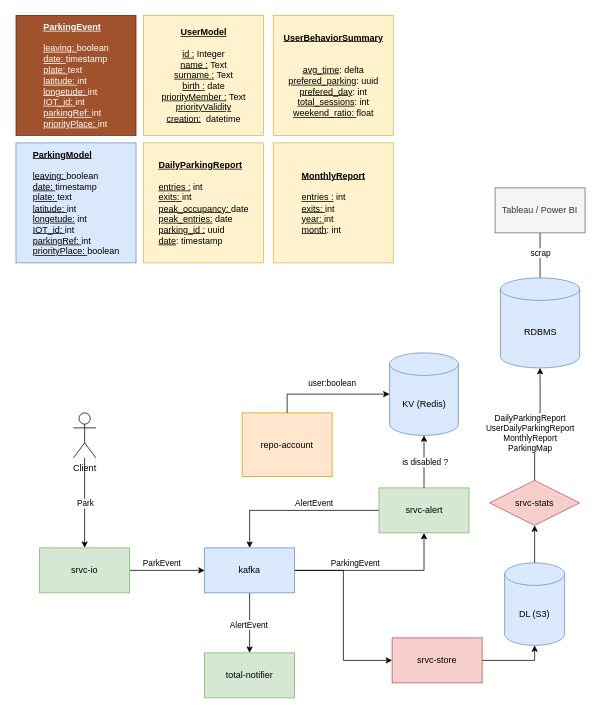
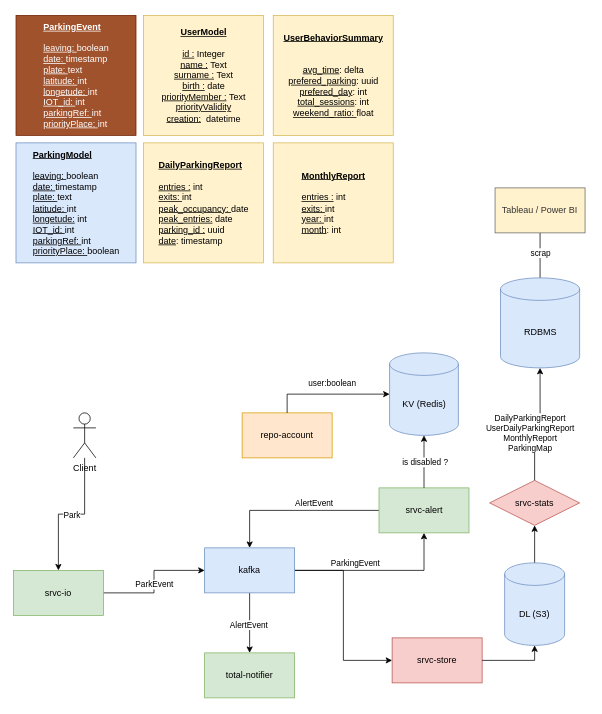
  <mxCell id="0" />
  <mxCell id="1" parent="0" />
  <mxCell id="2" value="&lt;div align=&quot;justify&quot;&gt;&lt;u&gt;&lt;b&gt;ParkingEvent&lt;/b&gt;&lt;/u&gt;&lt;/div&gt;&lt;div align=&quot;justify&quot;&gt;&lt;br&gt;&lt;div&gt;&lt;div&gt;&lt;u&gt;leaving: &lt;/u&gt;boolean&lt;/div&gt;&lt;div&gt;&lt;u&gt;date: &lt;/u&gt;timestamp&lt;/div&gt;&lt;div&gt;&lt;u&gt;plate: &lt;/u&gt;text&lt;/div&gt;&lt;div&gt;&lt;u&gt;latitude: &lt;/u&gt;int&lt;/div&gt;&lt;div&gt;&lt;u&gt;longetude: &lt;/u&gt;int&lt;/div&gt;&lt;div&gt;&lt;u&gt;IOT_id: &lt;/u&gt;int&lt;/div&gt;&lt;div&gt;&lt;u&gt;parkingRef: &lt;/u&gt;int&lt;/div&gt;&lt;/div&gt;&lt;/div&gt;&lt;div align=&quot;justify&quot;&gt;&lt;u&gt;priorityPlace: &lt;/u&gt;int&lt;/div&gt;" style="rounded=0;whiteSpace=wrap;html=1;fillColor=#a0522d;strokeColor=#6D1F00;fontColor=#ffffff;" parent="1" vertex="1"><mxGeometry x="20.5" y="20" width="160" height="160" as="geometry" /></mxCell>
  <mxCell id="3" value="Client" style="shape=umlActor;verticalLabelPosition=bottom;verticalAlign=top;html=1;outlineConnect=0;" parent="1" vertex="1"><mxGeometry x="97" y="550" width="30" height="60" as="geometry" /></mxCell>
  <mxCell id="4" style="edgeStyle=orthogonalEdgeStyle;rounded=0;orthogonalLoop=1;jettySize=auto;html=1;entryX=0.5;entryY=0;entryDx=0;entryDy=0;" parent="1" source="3" target="23" edge="1"><mxGeometry relative="1" as="geometry"><mxPoint x="182" y="873.5" as="targetPoint" /></mxGeometry></mxCell>
  <mxCell id="5" value="Park" style="edgeLabel;html=1;align=center;verticalAlign=middle;resizable=0;points=[];" parent="4" vertex="1" connectable="0"><mxGeometry x="0.006" relative="1" as="geometry"><mxPoint as="offset" /></mxGeometry></mxCell>
  <mxCell id="6" value="&lt;div align=&quot;justify&quot;&gt;&lt;u&gt;&lt;b&gt;ParkingModel&lt;/b&gt;&lt;/u&gt;&lt;/div&gt;&lt;div align=&quot;justify&quot;&gt;&lt;br&gt;&lt;div&gt;&lt;div&gt;&lt;u&gt;leaving: &lt;/u&gt;boolean&lt;/div&gt;&lt;div&gt;&lt;u&gt;date: &lt;/u&gt;timestamp&lt;/div&gt;&lt;div&gt;&lt;u&gt;plate: &lt;/u&gt;text&lt;/div&gt;&lt;div&gt;&lt;u&gt;latitude: &lt;/u&gt;int&lt;/div&gt;&lt;div&gt;&lt;u&gt;longetude:&lt;/u&gt; int&lt;/div&gt;&lt;div&gt;&lt;u&gt;IOT_id: &lt;/u&gt;int&lt;/div&gt;&lt;div&gt;&lt;u&gt;parkingRef: &lt;/u&gt;int&lt;/div&gt;&lt;/div&gt;&lt;/div&gt;&lt;div align=&quot;justify&quot;&gt;&lt;u&gt;priorityPlace: &lt;/u&gt;boolean&lt;/div&gt;" style="rounded=0;whiteSpace=wrap;html=1;fillColor=#dae8fc;strokeColor=#6c8ebf;" parent="1" vertex="1"><mxGeometry x="20.5" y="190" width="160" height="160" as="geometry" /></mxCell>
  <mxCell id="7" value="&lt;u&gt;&lt;b&gt;UserModel&lt;/b&gt;&lt;/u&gt;&lt;div&gt;&lt;br&gt;&lt;div&gt;&lt;div&gt;&lt;u style=&quot;background-color: transparent; color: light-dark(rgb(0, 0, 0), rgb(255, 255, 255));&quot;&gt;id :&lt;/u&gt;&lt;span style=&quot;background-color: transparent; color: light-dark(rgb(0, 0, 0), rgb(255, 255, 255));&quot;&gt;&amp;nbsp;&lt;/span&gt;Integer&lt;/div&gt;&lt;div&gt;&lt;u&gt;name :&lt;/u&gt;&amp;nbsp;&lt;span style=&quot;background-color: transparent; color: light-dark(rgb(0, 0, 0), rgb(255, 255, 255));&quot;&gt;Text&lt;/span&gt;&lt;/div&gt;&lt;div&gt;&lt;u&gt;surname :&lt;/u&gt;&amp;nbsp;&lt;span style=&quot;background-color: transparent; color: light-dark(rgb(0, 0, 0), rgb(255, 255, 255));&quot;&gt;Text&lt;/span&gt;&lt;/div&gt;&lt;div&gt;&lt;u&gt;birth :&lt;/u&gt;&amp;nbsp;&lt;span style=&quot;background-color: transparent; color: light-dark(rgb(0, 0, 0), rgb(255, 255, 255));&quot;&gt;date&lt;/span&gt;&lt;/div&gt;&lt;div&gt;&lt;span style=&quot;background-color: transparent; color: light-dark(rgb(0, 0, 0), rgb(255, 255, 255));&quot;&gt;&lt;u style=&quot;&quot;&gt;priorityMember :&lt;/u&gt;&amp;nbsp;&lt;/span&gt;&lt;span style=&quot;background-color: transparent; color: light-dark(rgb(0, 0, 0), rgb(255, 255, 255));&quot;&gt;Text&lt;/span&gt;&lt;/div&gt;&lt;/div&gt;&lt;/div&gt;&lt;div&gt;&lt;span style=&quot;background-color: transparent; color: light-dark(rgb(0, 0, 0), rgb(255, 255, 255));&quot;&gt;&lt;u&gt;priorityValidity creation:&lt;/u&gt;&amp;nbsp;&lt;/span&gt;&lt;span style=&quot;background-color: transparent; color: light-dark(rgb(0, 0, 0), rgb(255, 255, 255));&quot;&gt;&amp;nbsp;&lt;/span&gt;&lt;span style=&quot;background-color: transparent; color: light-dark(rgb(0, 0, 0), rgb(255, 255, 255));&quot;&gt;datetime&lt;/span&gt;&lt;/div&gt;" style="rounded=0;whiteSpace=wrap;html=1;fillColor=#fff2cc;strokeColor=#d6b656;" parent="1" vertex="1"><mxGeometry x="190.5" y="20" width="160" height="160" as="geometry" /></mxCell>
  <mxCell id="8" value="&lt;div align=&quot;justify&quot;&gt;&lt;u&gt;&lt;b&gt;DailyParkingReport&lt;/b&gt;&lt;/u&gt;&lt;/div&gt;&lt;div align=&quot;justify&quot;&gt;&lt;br&gt;&lt;div&gt;&lt;div&gt;&lt;u style=&quot;background-color: transparent; color: light-dark(rgb(0, 0, 0), rgb(255, 255, 255));&quot;&gt;entries :&lt;/u&gt;&lt;span style=&quot;background-color: transparent; color: light-dark(rgb(0, 0, 0), rgb(255, 255, 255));&quot;&gt; int&lt;/span&gt;&lt;/div&gt;&lt;div&gt;&lt;span style=&quot;background-color: transparent; color: light-dark(rgb(0, 0, 0), rgb(255, 255, 255));&quot;&gt;&lt;u&gt;exits: &lt;/u&gt;int&lt;/span&gt;&lt;/div&gt;&lt;div&gt;&lt;span style=&quot;background-color: transparent; color: light-dark(rgb(0, 0, 0), rgb(255, 255, 255));&quot;&gt;&lt;u&gt;peak_occupancy: &lt;/u&gt;date&lt;/span&gt;&lt;/div&gt;&lt;div&gt;&lt;span style=&quot;background-color: transparent; color: light-dark(rgb(0, 0, 0), rgb(255, 255, 255));&quot;&gt;&lt;u&gt;peak_entries:&lt;/u&gt; date&lt;/span&gt;&lt;/div&gt;&lt;div&gt;&lt;u&gt;parking_id :&lt;/u&gt; uuid&lt;/div&gt;&lt;/div&gt;&lt;/div&gt;&lt;div align=&quot;justify&quot;&gt;&lt;u&gt;date&lt;/u&gt;: timestamp&lt;/div&gt;" style="rounded=0;whiteSpace=wrap;html=1;fillColor=#fff2cc;strokeColor=#d6b656;" parent="1" vertex="1"><mxGeometry x="190.5" y="190" width="160" height="160" as="geometry" /></mxCell>
  <mxCell id="9" value="&lt;u&gt;&lt;b&gt;UserBehaviorSummary&lt;/b&gt;&lt;/u&gt;&lt;div&gt;&lt;br&gt;&lt;div&gt;&lt;div&gt;&lt;br&gt;&lt;/div&gt;&lt;/div&gt;&lt;/div&gt;&lt;div&gt;&lt;u&gt;avg_time&lt;/u&gt;: delta&lt;/div&gt;&lt;div&gt;&lt;u&gt;prefered_parking&lt;/u&gt;: uuid&lt;/div&gt;&lt;div&gt;&lt;u&gt;prefered_day&lt;/u&gt;: int&lt;/div&gt;&lt;div&gt;&lt;u&gt;total_sessions&lt;/u&gt;: int&lt;/div&gt;&lt;div&gt;&lt;u&gt;weekend_ratio: &lt;/u&gt;float&lt;/div&gt;" style="rounded=0;whiteSpace=wrap;html=1;fillColor=#fff2cc;strokeColor=#d6b656;" parent="1" vertex="1"><mxGeometry x="363.5" y="20" width="160" height="160" as="geometry" /></mxCell>
  <mxCell id="10" value="&lt;div align=&quot;justify&quot;&gt;&lt;u&gt;&lt;b&gt;MonthlyReport&lt;/b&gt;&lt;/u&gt;&lt;/div&gt;&lt;div align=&quot;justify&quot;&gt;&lt;br&gt;&lt;div&gt;&lt;div&gt;&lt;u style=&quot;background-color: transparent; color: light-dark(rgb(0, 0, 0), rgb(255, 255, 255));&quot;&gt;entries :&lt;/u&gt;&lt;span style=&quot;background-color: transparent; color: light-dark(rgb(0, 0, 0), rgb(255, 255, 255));&quot;&gt; int&lt;/span&gt;&lt;/div&gt;&lt;div&gt;&lt;span style=&quot;background-color: transparent; color: light-dark(rgb(0, 0, 0), rgb(255, 255, 255));&quot;&gt;&lt;u&gt;exits: &lt;/u&gt;int&lt;/span&gt;&lt;/div&gt;&lt;u&gt;year: &lt;/u&gt;int&lt;/div&gt;&lt;div&gt;&lt;u&gt;month&lt;/u&gt;: int&lt;/div&gt;&lt;/div&gt;" style="rounded=0;whiteSpace=wrap;html=1;fillColor=#fff2cc;strokeColor=#d6b656;" parent="1" vertex="1"><mxGeometry x="363.5" y="190" width="160" height="160" as="geometry" /></mxCell>
  <mxCell id="11" style="edgeStyle=orthogonalEdgeStyle;rounded=0;orthogonalLoop=1;jettySize=auto;html=1;entryX=0.5;entryY=0;entryDx=0;entryDy=0;entryPerimeter=0;endArrow=none;" parent="1" source="13" target="40" edge="1"><mxGeometry relative="1" as="geometry"><mxPoint x="705" y="450" as="targetPoint" /></mxGeometry></mxCell>
  <mxCell id="12" value="scrap" style="edgeLabel;html=1;align=center;verticalAlign=middle;resizable=0;points=[];" parent="11" connectable="0" vertex="1"><mxGeometry x="-0.333" y="-2" relative="1" as="geometry"><mxPoint x="2" y="6" as="offset" /></mxGeometry></mxCell>
- <mxCell id="13" value="Tableau / Power BI" style="rounded=0;whiteSpace=wrap;html=1;fillColor=#f5f5f5;strokeColor=#666666;fontColor=#333333;" parent="1" vertex="1"><mxGeometry x="659.25" y="250" width="120" height="60" as="geometry" /></mxCell>
- <mxCell id="14" value="repo-account" style="rounded=0;whiteSpace=wrap;html=1;fillColor=#ffe6cc;strokeColor=#d79b00;" vertex="1" parent="1"><mxGeometry x="322" y="550" width="120" height="85" as="geometry" /></mxCell>
+ <mxCell id="13" value="Tableau / Power BI" style="rounded=0;whiteSpace=wrap;html=1;fillColor=#fff2cc;strokeColor=#666666;fontColor=#333333;" parent="1" vertex="1"><mxGeometry x="659.25" y="250" width="120" height="60" as="geometry" /></mxCell>
+ <mxCell id="14" value="repo-account" style="rounded=0;whiteSpace=wrap;html=1;fillColor=#ffe6cc;strokeColor=#d79b00;" vertex="1" parent="1"><mxGeometry x="322" y="550" width="120" height="60" as="geometry" /></mxCell>
  <mxCell id="15" style="edgeStyle=orthogonalEdgeStyle;rounded=0;orthogonalLoop=1;jettySize=auto;html=1;entryX=0;entryY=0.5;entryDx=0;entryDy=0;" edge="1" parent="1" source="20" target="24"><mxGeometry relative="1" as="geometry"><mxPoint x="478.5" y="730" as="targetPoint" /></mxGeometry></mxCell>
  <mxCell id="16" style="edgeStyle=orthogonalEdgeStyle;rounded=0;orthogonalLoop=1;jettySize=auto;html=1;entryX=0.5;entryY=1;entryDx=0;entryDy=0;" edge="1" parent="1" source="20" target="31"><mxGeometry relative="1" as="geometry" /></mxCell>
  <mxCell id="17" value="ParkingEvent" style="edgeLabel;html=1;align=center;verticalAlign=middle;resizable=0;points=[];" vertex="1" connectable="0" parent="16"><mxGeometry x="-0.669" y="-2" relative="1" as="geometry"><mxPoint x="43" y="-12" as="offset" /></mxGeometry></mxCell>
  <mxCell id="18" style="edgeStyle=orthogonalEdgeStyle;rounded=0;orthogonalLoop=1;jettySize=auto;html=1;entryX=0.5;entryY=0;entryDx=0;entryDy=0;" edge="1" parent="1" source="20" target="32"><mxGeometry relative="1" as="geometry" /></mxCell>
  <mxCell id="19" value="AlertEvent" style="edgeLabel;html=1;align=center;verticalAlign=middle;resizable=0;points=[];" vertex="1" connectable="0" parent="18"><mxGeometry x="0.054" y="-2" relative="1" as="geometry"><mxPoint as="offset" /></mxGeometry></mxCell>
  <mxCell id="20" value="kafka" style="rounded=0;whiteSpace=wrap;html=1;fillColor=#dae8fc;strokeColor=#6c8ebf;" vertex="1" parent="1"><mxGeometry x="272" y="730" width="120" height="60" as="geometry" /></mxCell>
  <mxCell id="21" style="edgeStyle=orthogonalEdgeStyle;rounded=0;orthogonalLoop=1;jettySize=auto;html=1;entryX=0;entryY=0.5;entryDx=0;entryDy=0;" edge="1" parent="1" source="23" target="20"><mxGeometry relative="1" as="geometry" /></mxCell>
  <mxCell id="22" value="ParkEvent" style="edgeLabel;html=1;align=center;verticalAlign=middle;resizable=0;points=[];" vertex="1" connectable="0" parent="21"><mxGeometry x="-0.162" relative="1" as="geometry"><mxPoint y="-10" as="offset" /></mxGeometry></mxCell>
- <mxCell id="23" value="srvc-io" style="rounded=0;whiteSpace=wrap;html=1;fillColor=#d5e8d4;strokeColor=#82b366;" vertex="1" parent="1"><mxGeometry x="52" y="730" width="120" height="60" as="geometry" /></mxCell>
+ <mxCell id="23" value="srvc-io" style="rounded=0;whiteSpace=wrap;html=1;fillColor=#d5e8d4;strokeColor=#82b366;" vertex="1" parent="1"><mxGeometry x="17" y="760" width="120" height="60" as="geometry" /></mxCell>
  <mxCell id="24" value="srvc-store" style="rounded=0;whiteSpace=wrap;html=1;fillColor=#f8cecc;strokeColor=#b85450;" vertex="1" parent="1"><mxGeometry x="522" y="850" width="120" height="60" as="geometry" /></mxCell>
  <mxCell id="25" style="edgeStyle=orthogonalEdgeStyle;rounded=0;orthogonalLoop=1;jettySize=auto;html=1;" edge="1" parent="1" source="26" target="28"><mxGeometry relative="1" as="geometry" /></mxCell>
  <mxCell id="26" value="DL (S3)" style="shape=cylinder3;whiteSpace=wrap;html=1;boundedLbl=1;backgroundOutline=1;size=15;fillColor=#dae8fc;strokeColor=#6c8ebf;" vertex="1" parent="1"><mxGeometry x="672" y="750" width="80" height="110" as="geometry" /></mxCell>
  <mxCell id="27" style="edgeStyle=orthogonalEdgeStyle;rounded=0;orthogonalLoop=1;jettySize=auto;html=1;entryX=0.5;entryY=1;entryDx=0;entryDy=0;entryPerimeter=0;" edge="1" parent="1" source="24" target="26"><mxGeometry relative="1" as="geometry" /></mxCell>
  <mxCell id="28" value="srvc-stats" style="rhombus;whiteSpace=wrap;html=1;fillColor=#f8cecc;strokeColor=#b85450;" vertex="1" parent="1"><mxGeometry x="652" y="640" width="120" height="60" as="geometry" /></mxCell>
  <mxCell id="29" style="edgeStyle=orthogonalEdgeStyle;rounded=0;orthogonalLoop=1;jettySize=auto;html=1;" edge="1" parent="1" source="31"><mxGeometry relative="1" as="geometry"><mxPoint x="332" y="730" as="targetPoint" /><Array as="points"><mxPoint x="332" y="680" /></Array></mxGeometry></mxCell>
  <mxCell id="30" value="AlertEvent" style="edgeLabel;html=1;align=center;verticalAlign=middle;resizable=0;points=[];" vertex="1" connectable="0" parent="29"><mxGeometry x="-0.028" y="-1" relative="1" as="geometry"><mxPoint x="21" y="-9" as="offset" /></mxGeometry></mxCell>
  <mxCell id="31" value="srvc-alert" style="rounded=0;whiteSpace=wrap;html=1;fillColor=#d5e8d4;strokeColor=#82b366;" vertex="1" parent="1"><mxGeometry x="504.5" y="650" width="120" height="60" as="geometry" /></mxCell>
  <mxCell id="32" value="total-notifier" style="rounded=0;whiteSpace=wrap;html=1;fillColor=#d5e8d4;strokeColor=#82b366;" vertex="1" parent="1"><mxGeometry x="272" y="870" width="120" height="60" as="geometry" /></mxCell>
  <mxCell id="33" value="KV (Redis)" style="shape=cylinder3;whiteSpace=wrap;html=1;boundedLbl=1;backgroundOutline=1;size=15;fillColor=#dae8fc;strokeColor=#6c8ebf;" vertex="1" parent="1"><mxGeometry x="518.62" y="470" width="91.75" height="110" as="geometry" /></mxCell>
  <mxCell id="34" style="edgeStyle=orthogonalEdgeStyle;rounded=0;orthogonalLoop=1;jettySize=auto;html=1;entryX=0;entryY=0.5;entryDx=0;entryDy=0;entryPerimeter=0;" edge="1" parent="1" source="14" target="33"><mxGeometry relative="1" as="geometry"><Array as="points"><mxPoint x="382" y="525" /></Array></mxGeometry></mxCell>
  <mxCell id="35" value="user:boolean" style="edgeLabel;html=1;align=center;verticalAlign=middle;resizable=0;points=[];" vertex="1" connectable="0" parent="34"><mxGeometry x="0.014" y="-3" relative="1" as="geometry"><mxPoint x="2" y="-18" as="offset" /></mxGeometry></mxCell>
  <mxCell id="36" style="edgeStyle=orthogonalEdgeStyle;rounded=0;orthogonalLoop=1;jettySize=auto;html=1;entryX=0.5;entryY=1;entryDx=0;entryDy=0;entryPerimeter=0;" edge="1" parent="1" source="31" target="33"><mxGeometry relative="1" as="geometry" /></mxCell>
  <mxCell id="37" value="is disabled ?" style="edgeLabel;html=1;align=center;verticalAlign=middle;resizable=0;points=[];" vertex="1" connectable="0" parent="36"><mxGeometry x="-0.009" y="-1" relative="1" as="geometry"><mxPoint as="offset" /></mxGeometry></mxCell>
  <mxCell id="38" value="" style="edgeStyle=orthogonalEdgeStyle;rounded=0;orthogonalLoop=1;jettySize=auto;html=1;exitX=0.5;exitY=0;exitDx=0;exitDy=0;entryX=0.5;entryY=1;entryDx=0;entryDy=0;" edge="1" parent="1" source="28" target="40"><mxGeometry relative="1" as="geometry"><mxPoint x="712" y="640" as="sourcePoint" /><mxPoint x="705" y="510" as="targetPoint" /></mxGeometry></mxCell>
  <mxCell id="39" value="DailyParkingReport&lt;br&gt;UserDailyParkingReport&lt;div&gt;MonthlyReport&lt;/div&gt;ParkingMap" style="edgeLabel;html=1;align=center;verticalAlign=middle;resizable=0;points=[];" vertex="1" connectable="0" parent="38"><mxGeometry x="-0.095" y="-1" relative="1" as="geometry"><mxPoint x="-8" y="7" as="offset" /></mxGeometry></mxCell>
  <mxCell id="40" value="RDBMS" style="shape=cylinder3;whiteSpace=wrap;html=1;boundedLbl=1;backgroundOutline=1;size=15;fillColor=#dae8fc;strokeColor=#6c8ebf;" vertex="1" parent="1"><mxGeometry x="666.5" y="370" width="105.5" height="120" as="geometry" /></mxCell>
